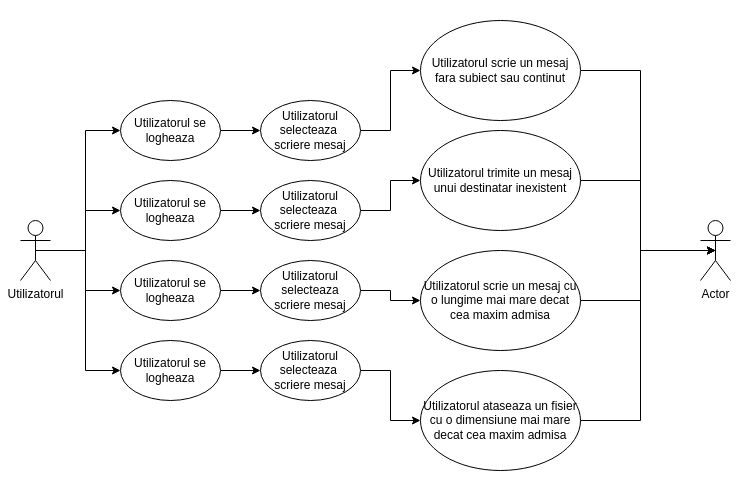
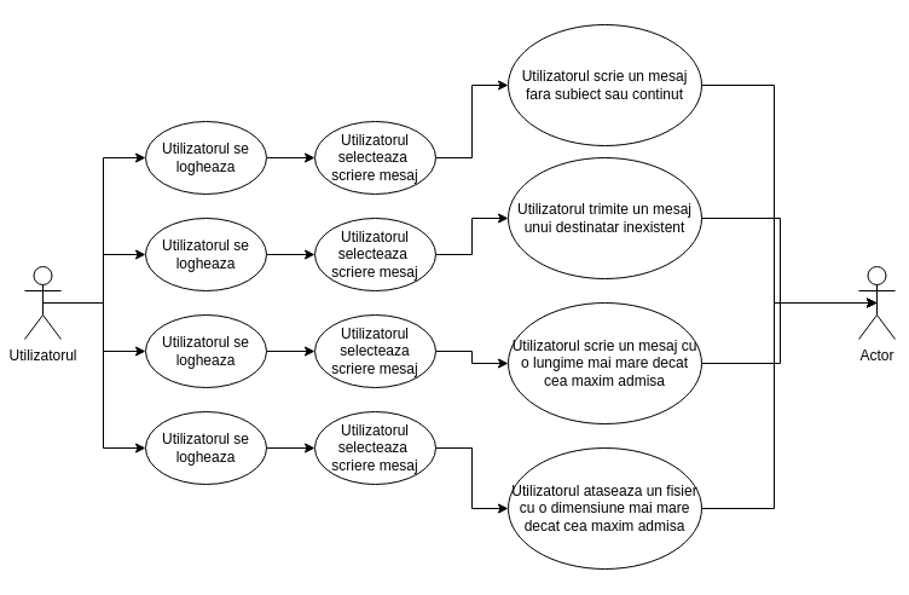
  <mxCell id="0" />
  <mxCell id="1" parent="0" />
  <mxCell id="2" style="edgeStyle=orthogonalEdgeStyle;rounded=0;orthogonalLoop=1;jettySize=auto;html=1;exitX=0.5;exitY=0.5;exitDx=0;exitDy=0;exitPerimeter=0;entryX=0;entryY=0.5;entryDx=0;entryDy=0;" edge="1" parent="1" source="6" target="8"><mxGeometry relative="1" as="geometry" /></mxCell>
  <mxCell id="3" style="edgeStyle=orthogonalEdgeStyle;rounded=0;orthogonalLoop=1;jettySize=auto;html=1;exitX=0.5;exitY=0.5;exitDx=0;exitDy=0;exitPerimeter=0;entryX=0;entryY=0.5;entryDx=0;entryDy=0;" edge="1" parent="1" source="6" target="10"><mxGeometry relative="1" as="geometry" /></mxCell>
  <mxCell id="4" style="edgeStyle=orthogonalEdgeStyle;rounded=0;orthogonalLoop=1;jettySize=auto;html=1;exitX=0.5;exitY=0.5;exitDx=0;exitDy=0;exitPerimeter=0;entryX=0;entryY=0.5;entryDx=0;entryDy=0;" edge="1" parent="1" source="6" target="14"><mxGeometry relative="1" as="geometry" /></mxCell>
  <mxCell id="5" style="edgeStyle=orthogonalEdgeStyle;rounded=0;orthogonalLoop=1;jettySize=auto;html=1;exitX=0.5;exitY=0.5;exitDx=0;exitDy=0;exitPerimeter=0;entryX=0;entryY=0.5;entryDx=0;entryDy=0;" edge="1" parent="1" source="6" target="12"><mxGeometry relative="1" as="geometry" /></mxCell>
  <mxCell id="6" value="Utilizatorul&lt;br&gt;" style="shape=umlActor;verticalLabelPosition=bottom;labelBackgroundColor=#ffffff;verticalAlign=top;html=1;outlineConnect=0;" vertex="1" parent="1"><mxGeometry x="20" y="220" width="30" height="60" as="geometry" /></mxCell>
  <mxCell id="7" style="edgeStyle=orthogonalEdgeStyle;rounded=0;orthogonalLoop=1;jettySize=auto;html=1;exitX=1;exitY=0.5;exitDx=0;exitDy=0;" edge="1" parent="1" source="8" target="16"><mxGeometry relative="1" as="geometry" /></mxCell>
  <mxCell id="8" value="Utilizatorul se logheaza&lt;br&gt;" style="ellipse;whiteSpace=wrap;html=1;" vertex="1" parent="1"><mxGeometry x="120" y="260" width="100" height="60" as="geometry" /></mxCell>
  <mxCell id="9" style="edgeStyle=orthogonalEdgeStyle;rounded=0;orthogonalLoop=1;jettySize=auto;html=1;exitX=1;exitY=0.5;exitDx=0;exitDy=0;" edge="1" parent="1" source="10" target="20"><mxGeometry relative="1" as="geometry" /></mxCell>
  <mxCell id="10" value="Utilizatorul se logheaza&lt;br&gt;" style="ellipse;whiteSpace=wrap;html=1;" vertex="1" parent="1"><mxGeometry x="120" y="180" width="100" height="60" as="geometry" /></mxCell>
  <mxCell id="11" style="edgeStyle=orthogonalEdgeStyle;rounded=0;orthogonalLoop=1;jettySize=auto;html=1;exitX=1;exitY=0.5;exitDx=0;exitDy=0;entryX=0;entryY=0.5;entryDx=0;entryDy=0;" edge="1" parent="1" source="12" target="22"><mxGeometry relative="1" as="geometry" /></mxCell>
  <mxCell id="12" value="Utilizatorul se logheaza&lt;br&gt;" style="ellipse;whiteSpace=wrap;html=1;" vertex="1" parent="1"><mxGeometry x="120" y="100" width="100" height="60" as="geometry" /></mxCell>
  <mxCell id="13" style="edgeStyle=orthogonalEdgeStyle;rounded=0;orthogonalLoop=1;jettySize=auto;html=1;exitX=1;exitY=0.5;exitDx=0;exitDy=0;entryX=0;entryY=0.5;entryDx=0;entryDy=0;" edge="1" parent="1" source="14" target="18"><mxGeometry relative="1" as="geometry" /></mxCell>
  <mxCell id="14" value="Utilizatorul se logheaza&lt;br&gt;" style="ellipse;whiteSpace=wrap;html=1;" vertex="1" parent="1"><mxGeometry x="120" y="340" width="100" height="60" as="geometry" /></mxCell>
  <mxCell id="15" style="edgeStyle=orthogonalEdgeStyle;rounded=0;orthogonalLoop=1;jettySize=auto;html=1;exitX=1;exitY=0.5;exitDx=0;exitDy=0;entryX=0;entryY=0.5;entryDx=0;entryDy=0;" edge="1" parent="1" source="16" target="28"><mxGeometry relative="1" as="geometry" /></mxCell>
  <mxCell id="16" value="Utilizatorul selecteaza &lt;br&gt;scriere mesaj" style="ellipse;whiteSpace=wrap;html=1;" vertex="1" parent="1"><mxGeometry x="260" y="260" width="100" height="60" as="geometry" /></mxCell>
  <mxCell id="17" style="edgeStyle=orthogonalEdgeStyle;rounded=0;orthogonalLoop=1;jettySize=auto;html=1;exitX=1;exitY=0.5;exitDx=0;exitDy=0;entryX=0;entryY=0.5;entryDx=0;entryDy=0;" edge="1" parent="1" source="18" target="30"><mxGeometry relative="1" as="geometry" /></mxCell>
  <mxCell id="18" value="Utilizatorul selecteaza&amp;nbsp;&lt;br&gt;scriere mesaj" style="ellipse;whiteSpace=wrap;html=1;" vertex="1" parent="1"><mxGeometry x="260" y="340" width="100" height="60" as="geometry" /></mxCell>
  <mxCell id="19" style="edgeStyle=orthogonalEdgeStyle;rounded=0;orthogonalLoop=1;jettySize=auto;html=1;exitX=1;exitY=0.5;exitDx=0;exitDy=0;entryX=0;entryY=0.5;entryDx=0;entryDy=0;" edge="1" parent="1" source="20" target="26"><mxGeometry relative="1" as="geometry" /></mxCell>
  <mxCell id="20" value="Utilizatorul selecteaza&amp;nbsp;&lt;br&gt;scriere mesaj" style="ellipse;whiteSpace=wrap;html=1;" vertex="1" parent="1"><mxGeometry x="260" y="180" width="100" height="60" as="geometry" /></mxCell>
  <mxCell id="21" style="edgeStyle=orthogonalEdgeStyle;rounded=0;orthogonalLoop=1;jettySize=auto;html=1;exitX=1;exitY=0.5;exitDx=0;exitDy=0;entryX=0;entryY=0.5;entryDx=0;entryDy=0;" edge="1" parent="1" source="22" target="24"><mxGeometry relative="1" as="geometry" /></mxCell>
  <mxCell id="22" value="Utilizatorul selecteaza&amp;nbsp;&lt;br&gt;scriere mesaj" style="ellipse;whiteSpace=wrap;html=1;" vertex="1" parent="1"><mxGeometry x="260" y="100" width="100" height="60" as="geometry" /></mxCell>
  <mxCell id="23" style="edgeStyle=orthogonalEdgeStyle;rounded=0;orthogonalLoop=1;jettySize=auto;html=1;exitX=1;exitY=0.5;exitDx=0;exitDy=0;entryX=0.5;entryY=0.5;entryDx=0;entryDy=0;entryPerimeter=0;" edge="1" parent="1" source="24" target="31"><mxGeometry relative="1" as="geometry"><mxPoint x="710" y="70.471" as="targetPoint" /><Array as="points"><mxPoint x="640" y="70" /><mxPoint x="640" y="250" /></Array></mxGeometry></mxCell>
  <mxCell id="24" value="Utilizatorul scrie un mesaj fara subiect sau continut" style="ellipse;whiteSpace=wrap;html=1;" vertex="1" parent="1"><mxGeometry x="420" y="20" width="160" height="100" as="geometry" /></mxCell>
  <mxCell id="25" style="edgeStyle=orthogonalEdgeStyle;rounded=0;orthogonalLoop=1;jettySize=auto;html=1;exitX=1;exitY=0.5;exitDx=0;exitDy=0;entryX=0.5;entryY=0.5;entryDx=0;entryDy=0;entryPerimeter=0;" edge="1" parent="1" source="26" target="31"><mxGeometry relative="1" as="geometry" /></mxCell>
  <mxCell id="26" value="Utilizatorul trimite un mesaj unui destinatar inexistent" style="ellipse;whiteSpace=wrap;html=1;" vertex="1" parent="1"><mxGeometry x="420" width="160" height="100" as="geometry" y="130" /></mxCell>
  <mxCell id="27" style="edgeStyle=orthogonalEdgeStyle;rounded=0;orthogonalLoop=1;jettySize=auto;html=1;exitX=1;exitY=0.5;exitDx=0;exitDy=0;entryX=0.5;entryY=0.5;entryDx=0;entryDy=0;entryPerimeter=0;" edge="1" parent="1" source="28" target="31"><mxGeometry relative="1" as="geometry" /></mxCell>
  <mxCell id="28" value="Utilizatorul scrie un mesaj cu o lungime mai mare decat cea maxim admisa" style="ellipse;whiteSpace=wrap;html=1;" vertex="1" parent="1"><mxGeometry x="420" y="250" width="160" height="100" as="geometry" /></mxCell>
  <mxCell id="29" style="edgeStyle=orthogonalEdgeStyle;rounded=0;orthogonalLoop=1;jettySize=auto;html=1;exitX=1;exitY=0.5;exitDx=0;exitDy=0;entryX=0.5;entryY=0.5;entryDx=0;entryDy=0;entryPerimeter=0;" edge="1" parent="1" source="30" target="31"><mxGeometry relative="1" as="geometry"><mxPoint x="640" y="240" as="targetPoint" /><Array as="points"><mxPoint x="640" y="420" /><mxPoint x="640" y="250" /></Array></mxGeometry></mxCell>
  <mxCell id="30" value="Utilizatorul ataseaza un fisier cu o dimensiune mai mare decat cea maxim admisa" style="ellipse;whiteSpace=wrap;html=1;" vertex="1" parent="1"><mxGeometry x="420" y="370" width="160" height="100" as="geometry" /></mxCell>
- <mxCell id="31" value="Actor" style="shape=umlActor;verticalLabelPosition=bottom;labelBackgroundColor=#ffffff;verticalAlign=top;html=1;outlineConnect=0;" vertex="1" parent="1"><mxGeometry x="700" y="220" width="30" height="60" as="geometry" /></mxCell>
+ <mxCell id="31" value="Actor" style="shape=umlActor;verticalLabelPosition=bottom;labelBackgroundColor=#ffffff;verticalAlign=top;html=1;outlineConnect=0;" vertex="1" parent="1"><mxGeometry x="710" y="220" width="30" height="60" as="geometry" /></mxCell>
